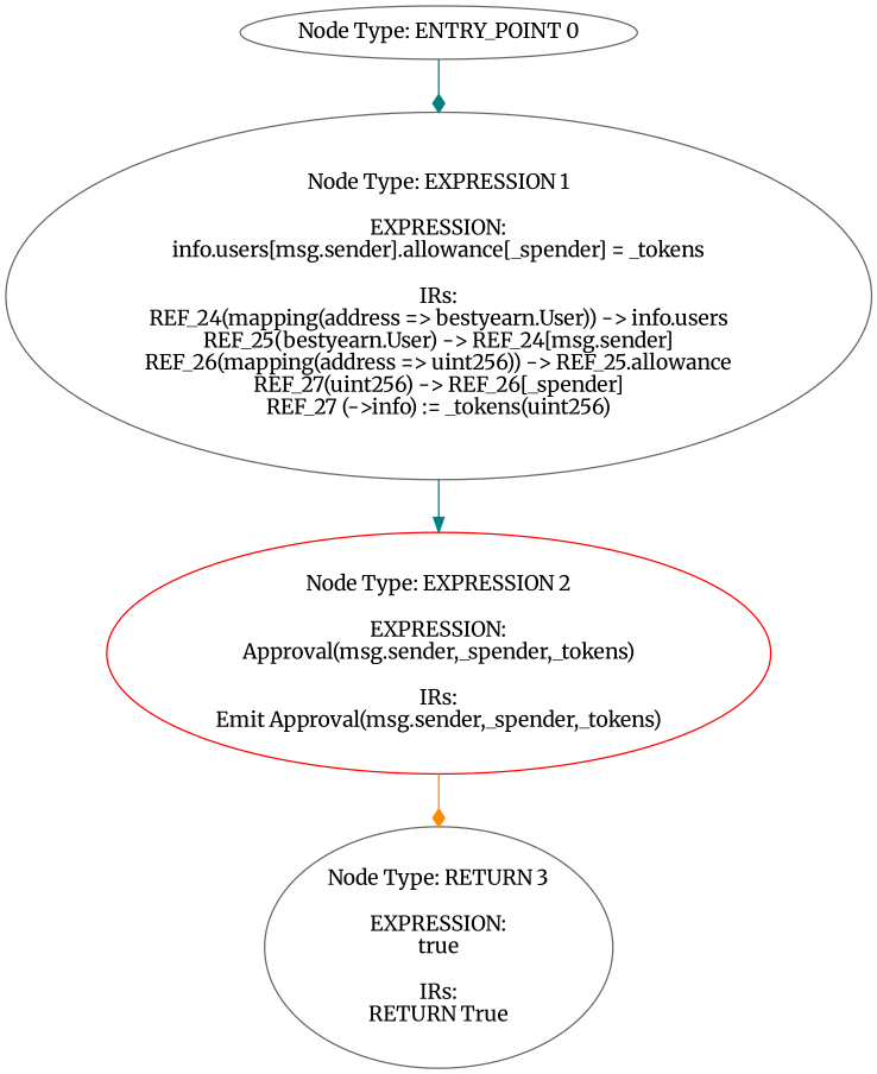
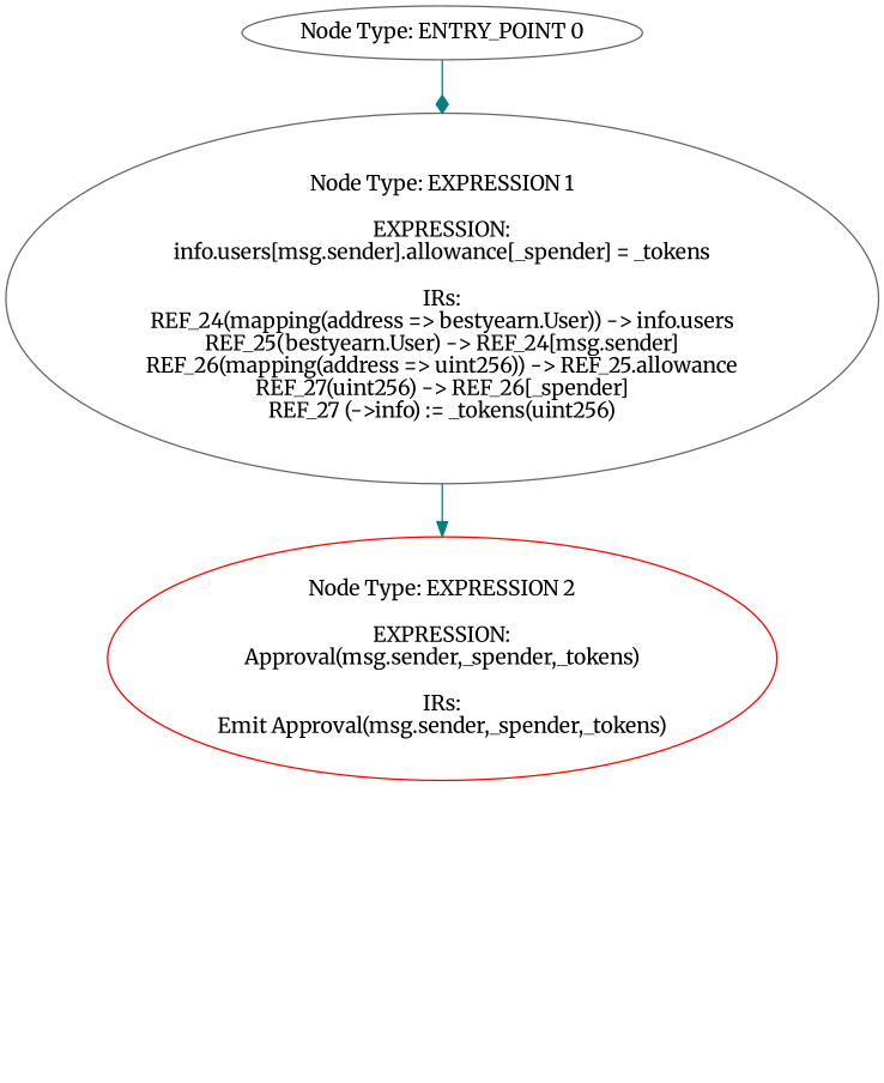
  digraph {
    fontname=Merriweather
    node [color=gray40 fontname=Merriweather]
    edge [color=teal arrowhead=diamond fontname=Merriweather]
    n1 [label="Node Type: ENTRY_POINT 0\n"]
    n2 [label="Node Type: EXPRESSION 1\n\nEXPRESSION:\ninfo.users[msg.sender].allowance[_spender] = _tokens\n\nIRs:\nREF_24(mapping(address => bestyearn.User)) -> info.users\nREF_25(bestyearn.User) -> REF_24[msg.sender]\nREF_26(mapping(address => uint256)) -> REF_25.allowance\nREF_27(uint256) -> REF_26[_spender]\nREF_27 (->info) := _tokens(uint256)"]
    n3 [label="Node Type: EXPRESSION 2\n\nEXPRESSION:\nApproval(msg.sender,_spender,_tokens)\n\nIRs:\nEmit Approval(msg.sender,_spender,_tokens)" color=red]
-   n4 [label="Node Type: RETURN 3\n\nEXPRESSION:\ntrue\n\nIRs:\nRETURN True"]
    n1 -> n2
    n2 -> n3 [arrowhead=normal]
-   n3 -> n4 [color=darkorange]
  }
